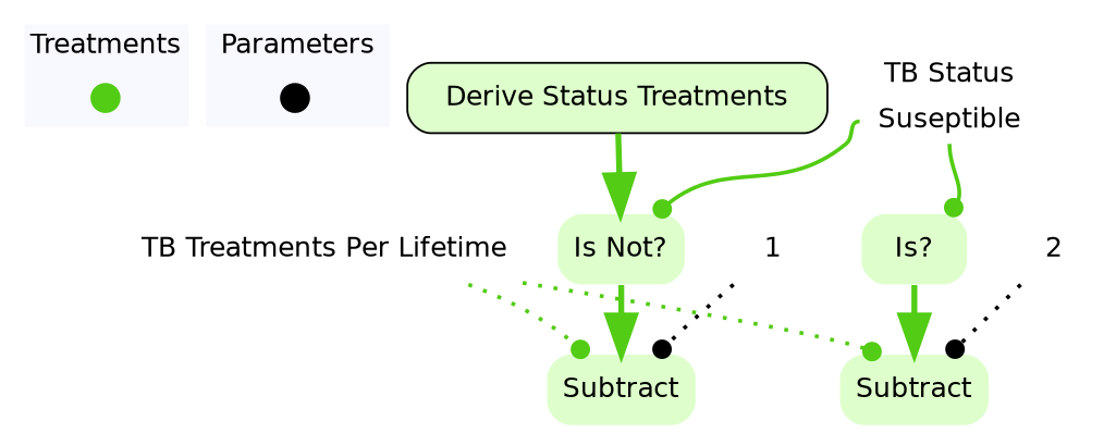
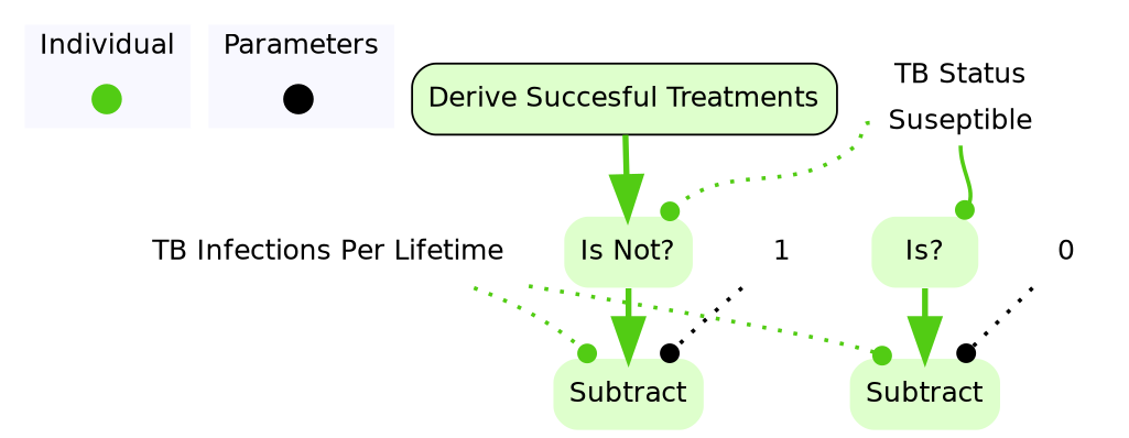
  digraph {
    node [color="0.277, 0.2, 1.0" fontname=Helvetica shape=none style="rounded,filled"]
    edge [arrowhead=dot color="0.277, 0.9 , 0.8" headport=ne penwidth=2.0 style=dotted]
    deriveSuccesfulTreatmentsOverview [color="0.277, 0.9 , 0.8" fixedsize=true fontcolor=white height=.2 shape=point style=filled width=.2]
    contextOverview [color=black fixedsize=true fontcolor=white height=.2 shape=point style=filled width=.2 fontname=""]
    n3 [color=none fillcolor=white label="{<individualtBStatus> TB Status | {<individualtBStatussuseptible> Suseptible}}" shape=record style=filled]
    n4 [label="Is Not?"]
    n5 [label="Is?"]
    n6 [label=Subtract]
    n7 [label=Subtract]
-   n8 [color=none fillcolor=white fontsize=14 label="TB Treatments Per Lifetime" style=filled]
-   n9 [color=black fillcolor="0.277, 0.2, 1.0" label="Derive Status Treatments" shape=box]
+   n8 [color=none fillcolor=white fontsize=14 label="TB Infections Per Lifetime" style=filled]
+   n9 [color=black fillcolor="0.277, 0.2, 1.0" label="Derive Succesful Treatments" shape=box]
    n10 [label=1 color="" style=""]
-   n11 [label=2 color="" style=""]
+   n11 [label=0 color="" style=""]
    subgraph cluster_1 {
      color=white
      fillcolor=ghostwhite
      fontname=Helvetica
-     label=Treatments
+     label=Individual
      labeljust=l
      nodesep=0.1
      style=filled
      deriveSuccesfulTreatmentsOverview
    }
    subgraph cluster_2 {
      color=white
      fillcolor=ghostwhite
      fontname=Helvetica
      label=Parameters
      labeljust=l
      style=filled
      contextOverview
    }
-   n3 -> n4 [style=solid tailport=individualtBStatussuseptible]
+   n3 -> n4 [tailport=individualtBStatussuseptible]
    n3 -> n5 [style=solid tailport=individualtBStatussuseptible]
    n4 -> n6 [arrowsize=2.0 penwidth=3.0 arrowhead="" headport="" style=""]
    n5 -> n7 [arrowsize=2.0 penwidth=3.0 arrowhead="" headport="" style=""]
    n8 -> n6 [headport=nw]
    n8 -> n7 [headport=nw]
    n9 -> n4 [arrowsize=2.0 penwidth=3.0 arrowhead="" headport="" style=""]
    n10 -> n6 [color=black]
    n11 -> n7 [color=black]
  }
